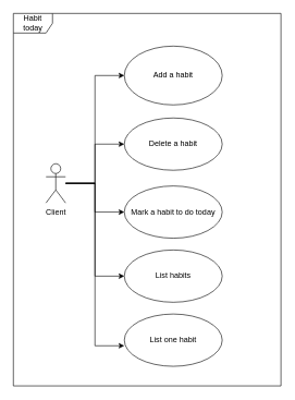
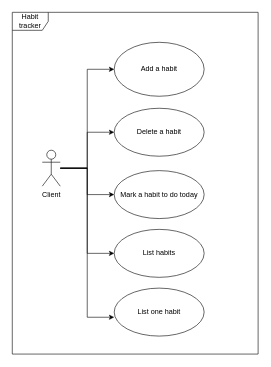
  <mxCell id="0" />
  <mxCell id="1" parent="0" />
  <mxCell id="2" style="edgeStyle=orthogonalEdgeStyle;rounded=0;orthogonalLoop=1;jettySize=auto;html=1;entryX=0;entryY=0.5;entryDx=0;entryDy=0;" parent="1" source="6" target="7" edge="1"><mxGeometry relative="1" as="geometry" /></mxCell>
  <mxCell id="3" style="edgeStyle=orthogonalEdgeStyle;rounded=0;orthogonalLoop=1;jettySize=auto;html=1;" parent="1" source="6" target="8" edge="1"><mxGeometry relative="1" as="geometry" /></mxCell>
  <mxCell id="4" style="edgeStyle=orthogonalEdgeStyle;rounded=0;orthogonalLoop=1;jettySize=auto;html=1;" parent="1" source="6" target="9" edge="1"><mxGeometry relative="1" as="geometry" /></mxCell>
  <mxCell id="5" style="edgeStyle=orthogonalEdgeStyle;rounded=0;orthogonalLoop=1;jettySize=auto;html=1;entryX=0;entryY=0.5;entryDx=0;entryDy=0;" parent="1" source="6" target="10" edge="1"><mxGeometry relative="1" as="geometry" /></mxCell>
  <mxCell id="6" value="Client" style="shape=umlActor;verticalLabelPosition=bottom;verticalAlign=top;html=1;" parent="1" vertex="1"><mxGeometry x="70" y="250" width="30" height="60" as="geometry" /></mxCell>
  <mxCell id="7" value="Add&lt;span style=&quot;background-color: initial;&quot;&gt;&amp;nbsp;a habit&lt;/span&gt;" style="ellipse;whiteSpace=wrap;html=1;" parent="1" vertex="1"><mxGeometry x="190" y="70" width="150" height="90" as="geometry" /></mxCell>
  <mxCell id="8" value="Delete a habit" style="ellipse;whiteSpace=wrap;html=1;" parent="1" vertex="1"><mxGeometry x="190" y="180" width="150" height="80" as="geometry" /></mxCell>
  <mxCell id="9" value="Mark a habit to do today" style="ellipse;whiteSpace=wrap;html=1;" parent="1" vertex="1"><mxGeometry x="190" y="284" width="150" height="80" as="geometry" /></mxCell>
  <mxCell id="10" value="List habits" style="ellipse;whiteSpace=wrap;html=1;" parent="1" vertex="1"><mxGeometry x="190" y="382" width="150" height="80" as="geometry" /></mxCell>
  <mxCell id="11" value="List one habit" style="ellipse;whiteSpace=wrap;html=1;" parent="1" vertex="1"><mxGeometry x="190" y="480" width="150" height="80" as="geometry" /></mxCell>
  <mxCell id="12" style="edgeStyle=orthogonalEdgeStyle;rounded=0;orthogonalLoop=1;jettySize=auto;html=1;entryX=0;entryY=0.607;entryDx=0;entryDy=0;entryPerimeter=0;" parent="1" source="6" target="11" edge="1"><mxGeometry relative="1" as="geometry" /></mxCell>
- <mxCell id="13" value="Habit today" style="shape=umlFrame;whiteSpace=wrap;html=1;pointerEvents=0;" parent="1" vertex="1"><mxGeometry x="20" y="20" width="410" height="570" as="geometry" /></mxCell>
+ <mxCell id="13" value="Habit tracker" style="shape=umlFrame;whiteSpace=wrap;html=1;pointerEvents=0;" parent="1" vertex="1"><mxGeometry x="20" y="20" width="410" height="570" as="geometry" /></mxCell>
